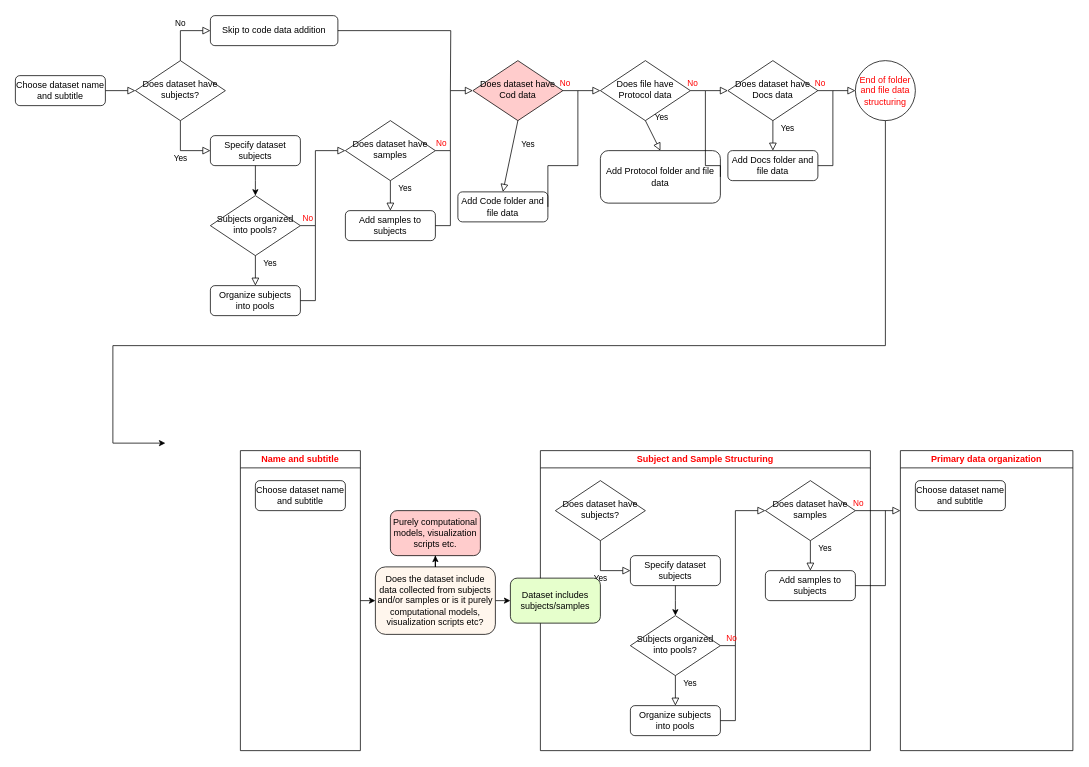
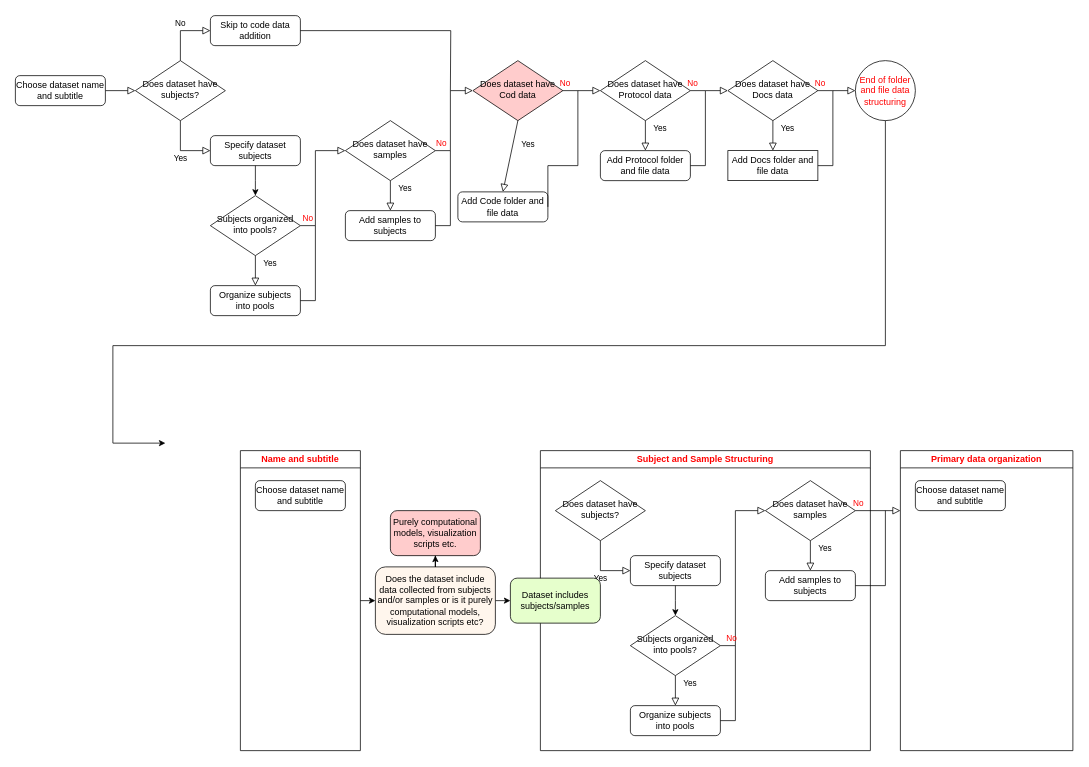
  <mxCell id="0" />
  <mxCell id="1" parent="0" />
  <mxCell id="2" value="" style="rounded=0;html=1;jettySize=auto;orthogonalLoop=1;fontSize=11;endArrow=block;endFill=0;endSize=8;strokeWidth=1;shadow=0;labelBackgroundColor=none;edgeStyle=orthogonalEdgeStyle;" parent="1" source="3" target="5" edge="1"><mxGeometry relative="1" as="geometry" /></mxCell>
  <mxCell id="3" value="Choose dataset name and subtitle" style="rounded=1;whiteSpace=wrap;html=1;fontSize=12;glass=0;strokeWidth=1;shadow=0;" parent="1" vertex="1"><mxGeometry x="20" y="100" width="120" height="40" as="geometry" /></mxCell>
  <mxCell id="4" value="No" style="edgeStyle=orthogonalEdgeStyle;rounded=0;html=1;jettySize=auto;orthogonalLoop=1;fontSize=11;endArrow=block;endFill=0;endSize=8;strokeWidth=1;shadow=0;labelBackgroundColor=none;" parent="1" source="5" target="6" edge="1"><mxGeometry y="10" relative="1" as="geometry"><mxPoint as="offset" /><Array as="points"><mxPoint x="240" y="40" /></Array></mxGeometry></mxCell>
  <mxCell id="5" value="Does dataset have subjects?" style="rhombus;whiteSpace=wrap;html=1;shadow=0;fontFamily=Helvetica;fontSize=12;align=center;strokeWidth=1;spacing=6;spacingTop=-4;" parent="1" vertex="1"><mxGeometry x="180" y="80" width="120" height="80" as="geometry" /></mxCell>
- <mxCell id="6" value="Skip to code data addition" style="rounded=1;whiteSpace=wrap;html=1;fontSize=12;glass=0;strokeWidth=1;shadow=0;" parent="1" vertex="1"><mxGeometry x="280" y="20" width="170" height="40" as="geometry" /></mxCell>
+ <mxCell id="6" value="Skip to code data addition" style="rounded=1;whiteSpace=wrap;html=1;fontSize=12;glass=0;strokeWidth=1;shadow=0;" parent="1" vertex="1"><mxGeometry x="280" y="20" width="120" height="40" as="geometry" /></mxCell>
  <mxCell id="7" value="Yes" style="edgeStyle=orthogonalEdgeStyle;rounded=0;html=1;jettySize=auto;orthogonalLoop=1;fontSize=11;endArrow=block;endFill=0;endSize=8;strokeWidth=1;shadow=0;labelBackgroundColor=none;exitX=0.5;exitY=1;exitDx=0;exitDy=0;" parent="1" source="5" target="9" edge="1"><mxGeometry y="-10" relative="1" as="geometry"><mxPoint as="offset" /><Array as="points"><mxPoint x="240" y="200" /></Array></mxGeometry></mxCell>
  <mxCell id="8" value="Organize subjects into pools" style="rounded=1;whiteSpace=wrap;html=1;fontSize=12;glass=0;strokeWidth=1;shadow=0;" parent="1" vertex="1"><mxGeometry x="280" y="380" width="120" height="40" as="geometry" /></mxCell>
  <mxCell id="9" value="Specify dataset subjects" style="rounded=1;whiteSpace=wrap;html=1;fontSize=12;glass=0;strokeWidth=1;shadow=0;" parent="1" vertex="1"><mxGeometry x="280" y="180" width="120" height="40" as="geometry" /></mxCell>
  <mxCell id="10" value="Subjects organized into pools?" style="rhombus;whiteSpace=wrap;html=1;shadow=0;fontFamily=Helvetica;fontSize=12;align=center;strokeWidth=1;spacing=6;spacingTop=-4;" vertex="1" parent="1"><mxGeometry x="280" y="260" width="120" height="80" as="geometry" /></mxCell>
  <mxCell id="11" value="" style="endArrow=classic;html=1;rounded=0;exitX=0.5;exitY=1;exitDx=0;exitDy=0;entryX=0.5;entryY=0;entryDx=0;entryDy=0;edgeStyle=elbowEdgeStyle;" edge="1" parent="1" source="9" target="10"><mxGeometry width="50" height="50" relative="1" as="geometry"><mxPoint x="370" y="290" as="sourcePoint" /><mxPoint x="420" y="240" as="targetPoint" /></mxGeometry></mxCell>
  <mxCell id="12" value="Does dataset have samples" style="rhombus;whiteSpace=wrap;html=1;shadow=0;fontFamily=Helvetica;fontSize=12;align=center;strokeWidth=1;spacing=6;spacingTop=-4;" vertex="1" parent="1"><mxGeometry x="460" y="160" width="120" height="80" as="geometry" /></mxCell>
  <mxCell id="13" value="Does dataset have Cod data" style="rhombus;whiteSpace=wrap;html=1;shadow=0;fontFamily=Helvetica;fontSize=12;align=center;strokeWidth=1;spacing=6;spacingTop=-4;fillColor=#ffcccc;" vertex="1" parent="1"><mxGeometry x="630" y="80" width="120" height="80" as="geometry" /></mxCell>
  <mxCell id="14" value="" style="endArrow=none;html=1;rounded=0;exitX=1;exitY=0.5;exitDx=0;exitDy=0;edgeStyle=orthogonalEdgeStyle;" edge="1" parent="1" source="8"><mxGeometry width="50" height="50" relative="1" as="geometry"><mxPoint x="310" y="260" as="sourcePoint" /><mxPoint x="420" y="300" as="targetPoint" /><Array as="points"><mxPoint x="420" y="400" /><mxPoint x="420" y="300" /></Array></mxGeometry></mxCell>
  <mxCell id="15" value="Yes" style="rounded=0;html=1;jettySize=auto;orthogonalLoop=1;fontSize=11;endArrow=block;endFill=0;endSize=8;strokeWidth=1;shadow=0;labelBackgroundColor=none;exitX=0.5;exitY=1;exitDx=0;exitDy=0;entryX=0.5;entryY=0;entryDx=0;entryDy=0;align=right;" edge="1" parent="1" source="10" target="8"><mxGeometry x="-0.486" y="30" relative="1" as="geometry"><mxPoint as="offset" /><mxPoint x="250" y="170" as="sourcePoint" /><mxPoint x="210" y="370" as="targetPoint" /></mxGeometry></mxCell>
  <mxCell id="16" value="No" style="edgeStyle=orthogonalEdgeStyle;rounded=0;html=1;jettySize=auto;orthogonalLoop=1;fontSize=11;endArrow=block;endFill=0;endSize=8;strokeWidth=1;shadow=0;labelBackgroundColor=none;exitX=1;exitY=0.5;exitDx=0;exitDy=0;fontColor=#FF0000;" edge="1" parent="1" source="10"><mxGeometry x="-0.875" y="10" relative="1" as="geometry"><mxPoint as="offset" /><mxPoint x="250" y="90" as="sourcePoint" /><mxPoint x="460" y="200" as="targetPoint" /><Array as="points"><mxPoint x="420" y="300" /><mxPoint x="420" y="200" /></Array></mxGeometry></mxCell>
  <mxCell id="17" value="Add samples to subjects" style="rounded=1;whiteSpace=wrap;html=1;fontSize=12;glass=0;strokeWidth=1;shadow=0;" vertex="1" parent="1"><mxGeometry x="460" y="280" width="120" height="40" as="geometry" /></mxCell>
  <mxCell id="18" value="Yes" style="rounded=0;html=1;jettySize=auto;orthogonalLoop=1;fontSize=11;endArrow=block;endFill=0;endSize=8;strokeWidth=1;shadow=0;labelBackgroundColor=none;exitX=0.5;exitY=1;exitDx=0;exitDy=0;entryX=0.5;entryY=0;entryDx=0;entryDy=0;align=right;" edge="1" parent="1" target="17"><mxGeometry x="-0.486" y="30" relative="1" as="geometry"><mxPoint as="offset" /><mxPoint x="520" y="240" as="sourcePoint" /><mxPoint x="390" y="270" as="targetPoint" /></mxGeometry></mxCell>
  <mxCell id="19" value="" style="endArrow=none;html=1;rounded=0;exitX=1;exitY=0.5;exitDx=0;exitDy=0;edgeStyle=orthogonalEdgeStyle;" edge="1" parent="1"><mxGeometry width="50" height="50" relative="1" as="geometry"><mxPoint x="580" y="300" as="sourcePoint" /><mxPoint x="600" y="200" as="targetPoint" /><Array as="points"><mxPoint x="600" y="300" /><mxPoint x="600" y="200" /></Array></mxGeometry></mxCell>
  <mxCell id="20" value="No" style="edgeStyle=orthogonalEdgeStyle;rounded=0;html=1;jettySize=auto;orthogonalLoop=1;fontSize=11;endArrow=block;endFill=0;endSize=8;strokeWidth=1;shadow=0;labelBackgroundColor=none;exitX=1;exitY=0.5;exitDx=0;exitDy=0;fontColor=#FF0000;entryX=0;entryY=0.5;entryDx=0;entryDy=0;" edge="1" parent="1" target="13"><mxGeometry x="-0.875" y="10" relative="1" as="geometry"><mxPoint as="offset" /><mxPoint x="580" y="200" as="sourcePoint" /><mxPoint x="640" y="100" as="targetPoint" /><Array as="points"><mxPoint x="600" y="200" /><mxPoint x="600" y="120" /></Array></mxGeometry></mxCell>
  <mxCell id="21" value="" style="endArrow=none;html=1;rounded=0;fontColor=#FF0000;exitX=1;exitY=0.5;exitDx=0;exitDy=0;edgeStyle=orthogonalEdgeStyle;" edge="1" parent="1" source="6"><mxGeometry width="50" height="50" relative="1" as="geometry"><mxPoint x="260" y="310" as="sourcePoint" /><mxPoint x="600" y="120" as="targetPoint" /></mxGeometry></mxCell>
  <mxCell id="22" value="Add Code folder and file data" style="rounded=1;whiteSpace=wrap;html=1;fontSize=12;glass=0;strokeWidth=1;shadow=0;" vertex="1" parent="1"><mxGeometry x="610" y="255" width="120" height="40" as="geometry" /></mxCell>
  <mxCell id="23" value="" style="endArrow=none;html=1;rounded=0;exitX=1;exitY=0.5;exitDx=0;exitDy=0;edgeStyle=orthogonalEdgeStyle;" edge="1" parent="1" source="22"><mxGeometry width="50" height="50" relative="1" as="geometry"><mxPoint x="660" y="80" as="sourcePoint" /><mxPoint x="770" y="120" as="targetPoint" /><Array as="points"><mxPoint x="770" y="220" /><mxPoint x="770" y="120" /></Array></mxGeometry></mxCell>
  <mxCell id="24" value="Yes" style="rounded=0;html=1;jettySize=auto;orthogonalLoop=1;fontSize=11;endArrow=block;endFill=0;endSize=8;strokeWidth=1;shadow=0;labelBackgroundColor=none;exitX=0.5;exitY=1;exitDx=0;exitDy=0;entryX=0.5;entryY=0;entryDx=0;entryDy=0;align=right;" edge="1" parent="1" target="22"><mxGeometry x="-0.486" y="30" relative="1" as="geometry"><mxPoint as="offset" /><mxPoint x="690" y="160" as="sourcePoint" /><mxPoint x="560" y="190" as="targetPoint" /></mxGeometry></mxCell>
  <mxCell id="25" value="No" style="edgeStyle=orthogonalEdgeStyle;rounded=0;html=1;jettySize=auto;orthogonalLoop=1;fontSize=11;endArrow=block;endFill=0;endSize=8;strokeWidth=1;shadow=0;labelBackgroundColor=none;exitX=1;exitY=0.5;exitDx=0;exitDy=0;fontColor=#FF0000;" edge="1" parent="1"><mxGeometry x="-0.875" y="10" relative="1" as="geometry"><mxPoint as="offset" /><mxPoint x="750" y="120" as="sourcePoint" /><mxPoint x="800" y="120" as="targetPoint" /><Array as="points"><mxPoint x="770" y="120" /><mxPoint x="770" y="120" /></Array></mxGeometry></mxCell>
- <mxCell id="26" value="Does file have Protocol data" style="rhombus;whiteSpace=wrap;html=1;shadow=0;fontFamily=Helvetica;fontSize=12;align=center;strokeWidth=1;spacing=6;spacingTop=-4;" vertex="1" parent="1"><mxGeometry x="800" y="80" width="120" height="80" as="geometry" /></mxCell>
- <mxCell id="27" value="Add Protocol&amp;nbsp;folder and file data" style="rounded=1;whiteSpace=wrap;html=1;fontSize=12;glass=0;strokeWidth=1;shadow=0;" vertex="1" parent="1"><mxGeometry x="800" y="200" width="160" height="70" as="geometry" /></mxCell>
+ <mxCell id="26" value="Does dataset have Protocol data" style="rhombus;whiteSpace=wrap;html=1;shadow=0;fontFamily=Helvetica;fontSize=12;align=center;strokeWidth=1;spacing=6;spacingTop=-4;" vertex="1" parent="1"><mxGeometry x="800" y="80" width="120" height="80" as="geometry" /></mxCell>
+ <mxCell id="27" value="Add Protocol&amp;nbsp;folder and file data" style="rounded=1;whiteSpace=wrap;html=1;fontSize=12;glass=0;strokeWidth=1;shadow=0;" vertex="1" parent="1"><mxGeometry x="800" y="200" width="120" height="40" as="geometry" /></mxCell>
  <mxCell id="28" value="" style="endArrow=none;html=1;rounded=0;exitX=1;exitY=0.5;exitDx=0;exitDy=0;edgeStyle=orthogonalEdgeStyle;" edge="1" parent="1" source="27"><mxGeometry width="50" height="50" relative="1" as="geometry"><mxPoint x="830" y="80" as="sourcePoint" /><mxPoint x="940" y="120" as="targetPoint" /><Array as="points"><mxPoint x="940" y="220" /><mxPoint x="940" y="120" /></Array></mxGeometry></mxCell>
  <mxCell id="29" value="Yes" style="rounded=0;html=1;jettySize=auto;orthogonalLoop=1;fontSize=11;endArrow=block;endFill=0;endSize=8;strokeWidth=1;shadow=0;labelBackgroundColor=none;exitX=0.5;exitY=1;exitDx=0;exitDy=0;entryX=0.5;entryY=0;entryDx=0;entryDy=0;align=right;" edge="1" parent="1" target="27"><mxGeometry x="-0.486" y="30" relative="1" as="geometry"><mxPoint as="offset" /><mxPoint x="860" y="160" as="sourcePoint" /><mxPoint x="730" y="190" as="targetPoint" /></mxGeometry></mxCell>
  <mxCell id="30" value="No" style="edgeStyle=orthogonalEdgeStyle;rounded=0;html=1;jettySize=auto;orthogonalLoop=1;fontSize=11;endArrow=block;endFill=0;endSize=8;strokeWidth=1;shadow=0;labelBackgroundColor=none;exitX=1;exitY=0.5;exitDx=0;exitDy=0;fontColor=#FF0000;" edge="1" parent="1"><mxGeometry x="-0.875" y="10" relative="1" as="geometry"><mxPoint as="offset" /><mxPoint x="920" y="120" as="sourcePoint" /><mxPoint x="970" y="120" as="targetPoint" /><Array as="points"><mxPoint x="940" y="120" /><mxPoint x="940" y="120" /></Array></mxGeometry></mxCell>
  <mxCell id="31" value="Does dataset have Docs data" style="rhombus;whiteSpace=wrap;html=1;shadow=0;fontFamily=Helvetica;fontSize=12;align=center;strokeWidth=1;spacing=6;spacingTop=-4;" vertex="1" parent="1"><mxGeometry x="970" y="80" width="120" height="80" as="geometry" /></mxCell>
- <mxCell id="32" value="Add Docs&amp;nbsp;folder and file data" style="rounded=1;whiteSpace=wrap;html=1;fontSize=12;glass=0;strokeWidth=1;shadow=0;" vertex="1" parent="1"><mxGeometry x="970" y="200" width="120" height="40" as="geometry" /></mxCell>
+ <mxCell id="32" value="Add Docs&amp;nbsp;folder and file data" style="whiteSpace=wrap;html=1;fontSize=12;glass=0;strokeWidth=1;shadow=0;rounded=0;" vertex="1" parent="1"><mxGeometry x="970" y="200" width="120" height="40" as="geometry" /></mxCell>
  <mxCell id="33" value="" style="endArrow=none;html=1;rounded=0;exitX=1;exitY=0.5;exitDx=0;exitDy=0;edgeStyle=orthogonalEdgeStyle;" edge="1" parent="1" source="32"><mxGeometry width="50" height="50" relative="1" as="geometry"><mxPoint x="1000" y="80" as="sourcePoint" /><mxPoint x="1110" y="120" as="targetPoint" /><Array as="points"><mxPoint x="1110" y="220" /><mxPoint x="1110" y="120" /></Array></mxGeometry></mxCell>
  <mxCell id="34" value="Yes" style="rounded=0;html=1;jettySize=auto;orthogonalLoop=1;fontSize=11;endArrow=block;endFill=0;endSize=8;strokeWidth=1;shadow=0;labelBackgroundColor=none;exitX=0.5;exitY=1;exitDx=0;exitDy=0;entryX=0.5;entryY=0;entryDx=0;entryDy=0;align=right;" edge="1" parent="1" target="32"><mxGeometry x="-0.486" y="30" relative="1" as="geometry"><mxPoint as="offset" /><mxPoint x="1030" y="160" as="sourcePoint" /><mxPoint x="900" y="190" as="targetPoint" /></mxGeometry></mxCell>
  <mxCell id="35" value="No" style="edgeStyle=orthogonalEdgeStyle;rounded=0;html=1;jettySize=auto;orthogonalLoop=1;fontSize=11;endArrow=block;endFill=0;endSize=8;strokeWidth=1;shadow=0;labelBackgroundColor=none;exitX=1;exitY=0.5;exitDx=0;exitDy=0;fontColor=#FF0000;" edge="1" parent="1"><mxGeometry x="-0.875" y="10" relative="1" as="geometry"><mxPoint as="offset" /><mxPoint x="1090" y="120" as="sourcePoint" /><mxPoint x="1140" y="120" as="targetPoint" /><Array as="points"><mxPoint x="1110" y="120" /><mxPoint x="1110" y="120" /></Array></mxGeometry></mxCell>
  <mxCell id="36" value="End of folder and file data structuring" style="ellipse;whiteSpace=wrap;html=1;aspect=fixed;fontColor=#FF0000;" vertex="1" parent="1"><mxGeometry x="1140" y="80" width="80" height="80" as="geometry" /></mxCell>
  <mxCell id="37" value="" style="endArrow=classic;html=1;rounded=0;fontColor=#FF0000;exitX=0.5;exitY=1;exitDx=0;exitDy=0;edgeStyle=orthogonalEdgeStyle;" edge="1" parent="1" source="36"><mxGeometry width="50" height="50" relative="1" as="geometry"><mxPoint x="710" y="280" as="sourcePoint" /><mxPoint x="220" y="590" as="targetPoint" /><Array as="points"><mxPoint x="1180" y="460" /><mxPoint x="150" y="460" /></Array></mxGeometry></mxCell>
  <mxCell id="38" style="edgeStyle=orthogonalEdgeStyle;rounded=0;orthogonalLoop=1;jettySize=auto;html=1;exitX=1;exitY=0.5;exitDx=0;exitDy=0;entryX=0;entryY=0.5;entryDx=0;entryDy=0;fontColor=#000000;" edge="1" parent="1" source="39" target="60"><mxGeometry relative="1" as="geometry" /></mxCell>
  <mxCell id="39" value="Name and subtitle" style="swimlane;whiteSpace=wrap;html=1;fontColor=#FF0000;" vertex="1" parent="1"><mxGeometry x="320" y="600" width="160" height="400" as="geometry" /></mxCell>
  <mxCell id="40" value="Choose dataset name and subtitle" style="rounded=1;whiteSpace=wrap;html=1;fontSize=12;glass=0;strokeWidth=1;shadow=0;" vertex="1" parent="39"><mxGeometry x="20" y="40" width="120" height="40" as="geometry" /></mxCell>
  <mxCell id="41" value="Subject and Sample Structuring" style="swimlane;whiteSpace=wrap;html=1;fontColor=#FF0000;" vertex="1" parent="1"><mxGeometry x="720" y="600" width="440" height="400" as="geometry" /></mxCell>
  <mxCell id="42" value="Does dataset have subjects?" style="rhombus;whiteSpace=wrap;html=1;shadow=0;fontFamily=Helvetica;fontSize=12;align=center;strokeWidth=1;spacing=6;spacingTop=-4;" vertex="1" parent="41"><mxGeometry x="20" y="40" width="120" height="80" as="geometry" /></mxCell>
  <mxCell id="43" value="Yes" style="edgeStyle=orthogonalEdgeStyle;rounded=0;html=1;jettySize=auto;orthogonalLoop=1;fontSize=11;endArrow=block;endFill=0;endSize=8;strokeWidth=1;shadow=0;labelBackgroundColor=none;exitX=0.5;exitY=1;exitDx=0;exitDy=0;" edge="1" parent="41" target="45"><mxGeometry y="-10" relative="1" as="geometry"><mxPoint as="offset" /><mxPoint x="80" y="120" as="sourcePoint" /><Array as="points"><mxPoint x="80" y="160" /></Array></mxGeometry></mxCell>
  <mxCell id="44" value="Organize subjects into pools" style="rounded=1;whiteSpace=wrap;html=1;fontSize=12;glass=0;strokeWidth=1;shadow=0;" vertex="1" parent="41"><mxGeometry x="120" y="340" width="120" height="40" as="geometry" /></mxCell>
  <mxCell id="45" value="Specify dataset subjects" style="rounded=1;whiteSpace=wrap;html=1;fontSize=12;glass=0;strokeWidth=1;shadow=0;" vertex="1" parent="41"><mxGeometry x="120" y="140" width="120" height="40" as="geometry" /></mxCell>
  <mxCell id="46" value="Subjects organized into pools?" style="rhombus;whiteSpace=wrap;html=1;shadow=0;fontFamily=Helvetica;fontSize=12;align=center;strokeWidth=1;spacing=6;spacingTop=-4;" vertex="1" parent="41"><mxGeometry x="120" y="220" width="120" height="80" as="geometry" /></mxCell>
  <mxCell id="47" value="" style="endArrow=classic;html=1;rounded=0;exitX=0.5;exitY=1;exitDx=0;exitDy=0;entryX=0.5;entryY=0;entryDx=0;entryDy=0;edgeStyle=elbowEdgeStyle;" edge="1" parent="41" source="45" target="46"><mxGeometry width="50" height="50" relative="1" as="geometry"><mxPoint x="210" y="250" as="sourcePoint" /><mxPoint x="260" y="200" as="targetPoint" /></mxGeometry></mxCell>
  <mxCell id="48" value="Does dataset have samples" style="rhombus;whiteSpace=wrap;html=1;shadow=0;fontFamily=Helvetica;fontSize=12;align=center;strokeWidth=1;spacing=6;spacingTop=-4;" vertex="1" parent="41"><mxGeometry x="300" y="40" width="120" height="80" as="geometry" /></mxCell>
  <mxCell id="49" value="" style="endArrow=none;html=1;rounded=0;exitX=1;exitY=0.5;exitDx=0;exitDy=0;edgeStyle=orthogonalEdgeStyle;" edge="1" parent="41" source="44"><mxGeometry width="50" height="50" relative="1" as="geometry"><mxPoint x="150" y="220" as="sourcePoint" /><mxPoint x="260" y="260" as="targetPoint" /><Array as="points"><mxPoint x="260" y="360" /><mxPoint x="260" y="260" /></Array></mxGeometry></mxCell>
  <mxCell id="50" value="Yes" style="rounded=0;html=1;jettySize=auto;orthogonalLoop=1;fontSize=11;endArrow=block;endFill=0;endSize=8;strokeWidth=1;shadow=0;labelBackgroundColor=none;exitX=0.5;exitY=1;exitDx=0;exitDy=0;entryX=0.5;entryY=0;entryDx=0;entryDy=0;align=right;" edge="1" parent="41" source="46" target="44"><mxGeometry x="-0.486" y="30" relative="1" as="geometry"><mxPoint as="offset" /><mxPoint x="90" y="130" as="sourcePoint" /><mxPoint x="50" y="330" as="targetPoint" /></mxGeometry></mxCell>
  <mxCell id="51" value="No" style="edgeStyle=orthogonalEdgeStyle;rounded=0;html=1;jettySize=auto;orthogonalLoop=1;fontSize=11;endArrow=block;endFill=0;endSize=8;strokeWidth=1;shadow=0;labelBackgroundColor=none;exitX=1;exitY=0.5;exitDx=0;exitDy=0;fontColor=#FF0000;" edge="1" parent="41" source="46"><mxGeometry x="-0.875" y="10" relative="1" as="geometry"><mxPoint as="offset" /><mxPoint x="90" y="50" as="sourcePoint" /><mxPoint x="300" y="80" as="targetPoint" /><Array as="points"><mxPoint x="260" y="260" /><mxPoint x="260" y="80" /><mxPoint x="300" y="80" /></Array></mxGeometry></mxCell>
  <mxCell id="52" value="Add samples to subjects" style="rounded=1;whiteSpace=wrap;html=1;fontSize=12;glass=0;strokeWidth=1;shadow=0;" vertex="1" parent="41"><mxGeometry x="300" y="160" width="120" height="40" as="geometry" /></mxCell>
  <mxCell id="53" value="Yes" style="rounded=0;html=1;jettySize=auto;orthogonalLoop=1;fontSize=11;endArrow=block;endFill=0;endSize=8;strokeWidth=1;shadow=0;labelBackgroundColor=none;exitX=0.5;exitY=1;exitDx=0;exitDy=0;entryX=0.5;entryY=0;entryDx=0;entryDy=0;align=right;" edge="1" parent="41" target="52"><mxGeometry x="-0.486" y="30" relative="1" as="geometry"><mxPoint as="offset" /><mxPoint x="360" y="120" as="sourcePoint" /><mxPoint x="230" y="150" as="targetPoint" /></mxGeometry></mxCell>
  <mxCell id="54" value="" style="endArrow=none;html=1;rounded=0;exitX=1;exitY=0.5;exitDx=0;exitDy=0;edgeStyle=orthogonalEdgeStyle;" edge="1" parent="41"><mxGeometry width="50" height="50" relative="1" as="geometry"><mxPoint x="420" y="180" as="sourcePoint" /><mxPoint x="460" y="80" as="targetPoint" /><Array as="points"><mxPoint x="460" y="180" /><mxPoint x="460" y="80" /></Array></mxGeometry></mxCell>
  <mxCell id="55" value="No" style="edgeStyle=orthogonalEdgeStyle;rounded=0;html=1;jettySize=auto;orthogonalLoop=1;fontSize=11;endArrow=block;endFill=0;endSize=8;strokeWidth=1;shadow=0;labelBackgroundColor=none;exitX=1;exitY=0.5;exitDx=0;exitDy=0;fontColor=#FF0000;" edge="1" parent="1"><mxGeometry x="-0.875" y="10" relative="1" as="geometry"><mxPoint as="offset" /><mxPoint x="1140" y="680" as="sourcePoint" /><mxPoint x="1200" y="680" as="targetPoint" /><Array as="points"><mxPoint x="1190" y="680" /></Array></mxGeometry></mxCell>
  <mxCell id="56" value="Primary data organization" style="swimlane;whiteSpace=wrap;html=1;fontColor=#FF0000;" vertex="1" parent="1"><mxGeometry x="1200" y="600" width="230" height="400" as="geometry" /></mxCell>
  <mxCell id="57" value="Choose dataset name and subtitle" style="rounded=1;whiteSpace=wrap;html=1;fontSize=12;glass=0;strokeWidth=1;shadow=0;" vertex="1" parent="56"><mxGeometry x="20" y="40" width="120" height="40" as="geometry" /></mxCell>
  <mxCell id="58" style="edgeStyle=orthogonalEdgeStyle;rounded=0;orthogonalLoop=1;jettySize=auto;html=1;exitX=0.5;exitY=0;exitDx=0;exitDy=0;fontColor=#000000;" edge="1" parent="1" source="60" target="61"><mxGeometry relative="1" as="geometry"><mxPoint x="575.316" y="550" as="targetPoint" /></mxGeometry></mxCell>
  <mxCell id="59" style="edgeStyle=orthogonalEdgeStyle;rounded=0;orthogonalLoop=1;jettySize=auto;html=1;exitX=1;exitY=0.5;exitDx=0;exitDy=0;entryX=0;entryY=0.5;entryDx=0;entryDy=0;fontColor=#000000;" edge="1" parent="1" source="60" target="62"><mxGeometry relative="1" as="geometry" /></mxCell>
  <mxCell id="60" value="&lt;font color=&quot;#000000&quot;&gt;Does the dataset include data collected from subjects and/or samples or is it purely computational models, visualization scripts etc?&lt;/font&gt;" style="rounded=1;whiteSpace=wrap;html=1;fontColor=#FF0000;gradientColor=none;fillColor=#FFF6ED;" vertex="1" parent="1"><mxGeometry x="500" y="755" width="160" height="90" as="geometry" /></mxCell>
  <mxCell id="61" value="Purely computational models, visualization scripts etc." style="rounded=1;whiteSpace=wrap;html=1;fontColor=#000000;fillColor=#FFCCCC;gradientColor=none;" vertex="1" parent="1"><mxGeometry x="519.996" y="680" width="120" height="60" as="geometry" /></mxCell>
  <mxCell id="62" value="Dataset includes subjects/samples" style="rounded=1;whiteSpace=wrap;html=1;fontColor=#000000;fillColor=#E6FFCC;gradientColor=none;" vertex="1" parent="1"><mxGeometry x="679.996" y="770" width="120" height="60" as="geometry" /></mxCell>
